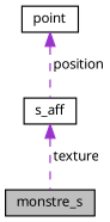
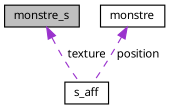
  digraph {
    fontname="Noto Sans"
    node [color=black fillcolor=white fontname="Noto Sans" fontsize=10 shape=record style=filled]
    edge [color=darkorchid3 dir=back fontname="Noto Sans" fontsize=10 labelfontname=Helvetica labelfontsize=10 style=dashed]
    n1 [fillcolor=grey75 fontcolor=black height=0.2 label=monstre_s width=0.4]
-   n2 [height=0.2 label=point width=0.4]
+   n2 [height=0.2 label=monstre width=0.4]
    n3 [height=0.2 label=s_aff width=0.4]
    n2 -> n3 [label=" position"]
-   n3 -> n1 [label=" texture"]
+   n1 -> n3 [label=" texture"]
  }
